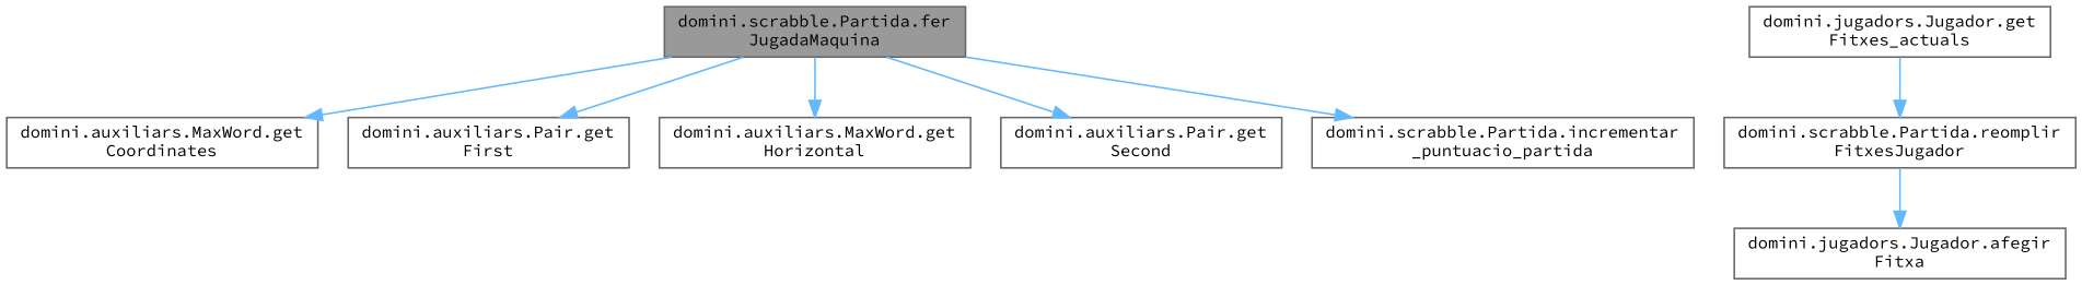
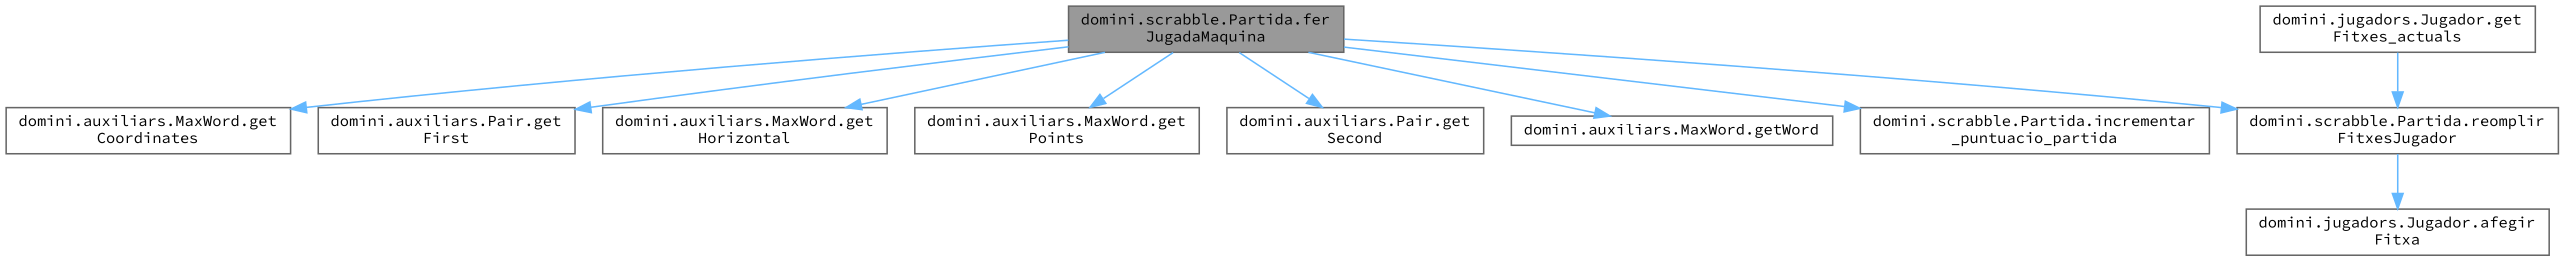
  digraph {
    fontname="Source Code Pro"
    rankdir=TB
    node [color=grey40 fillcolor=white fontname="Source Code Pro" fontsize=10 shape=box style=filled]
    edge [color=steelblue1 fontname="Source Code Pro" fontsize=10 labelfontname=Helvetica labelfontsize=10 style=solid]
    n1 [color=gray40 fillcolor=grey60 fontcolor=black height=0.2 label="domini.scrabble.Partida.fer\lJugadaMaquina" width=0.4]
    n2 [height=0.2 label="domini.auxiliars.MaxWord.get\lCoordinates" width=0.4]
    n3 [height=0.2 label="domini.auxiliars.Pair.get\lFirst" width=0.4]
    n4 [height=0.2 label="domini.auxiliars.MaxWord.get\lHorizontal" width=0.4]
+   n5 [height=0.2 label="domini.auxiliars.MaxWord.get\lPoints" width=0.4]
    n6 [height=0.2 label="domini.auxiliars.Pair.get\lSecond" width=0.4]
+   n7 [height=0.2 label="domini.auxiliars.MaxWord.getWord" width=0.4]
    n8 [height=0.2 label="domini.scrabble.Partida.incrementar\l_puntuacio_partida" width=0.4]
    n9 [height=0.2 label="domini.scrabble.Partida.reomplir\lFitxesJugador" width=0.4]
    n10 [height=0.2 label="domini.jugadors.Jugador.afegir\lFitxa" width=0.4]
    n11 [height=0.2 label="domini.jugadors.Jugador.get\lFitxes_actuals" width=0.4]
    n1 -> n2
    n1 -> n3
    n1 -> n4
+   n1 -> n5
    n1 -> n6
+   n1 -> n7
    n1 -> n8
+   n1 -> n9
    n9 -> n10
    n11 -> n9
  }
